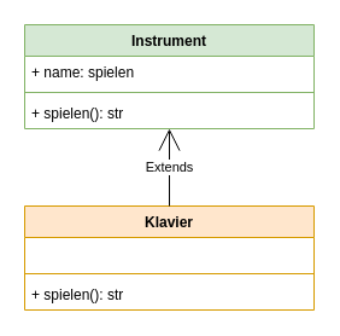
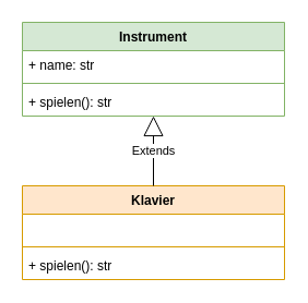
  <mxCell id="0" />
  <mxCell id="1" parent="0" />
  <mxCell id="2" value="Klavier" style="swimlane;fontStyle=1;align=center;verticalAlign=top;childLayout=stackLayout;horizontal=1;startSize=26;horizontalStack=0;resizeParent=1;resizeParentMax=0;resizeLast=0;collapsible=1;marginBottom=0;whiteSpace=wrap;html=1;fillColor=#ffe6cc;strokeColor=#d79b00;" parent="1" vertex="1"><mxGeometry x="20" y="170" width="240" height="86" as="geometry"><mxRectangle x="190" y="280" width="70" height="30" as="alternateBounds" /></mxGeometry></mxCell>
  <mxCell id="3" value="&amp;nbsp;" style="text;strokeColor=none;fillColor=none;align=left;verticalAlign=top;spacingLeft=4;spacingRight=4;overflow=hidden;rotatable=0;points=[[0,0.5],[1,0.5]];portConstraint=eastwest;whiteSpace=wrap;html=1;" parent="2" vertex="1"><mxGeometry y="26" width="240" height="26" as="geometry" /></mxCell>
  <mxCell id="4" value="" style="line;strokeWidth=1;fillColor=none;align=left;verticalAlign=middle;spacingTop=-1;spacingLeft=3;spacingRight=3;rotatable=0;labelPosition=right;points=[];portConstraint=eastwest;strokeColor=inherit;" parent="2" vertex="1"><mxGeometry y="52" width="240" height="8" as="geometry" /></mxCell>
  <mxCell id="5" value="+ spielen(): str" style="text;strokeColor=none;fillColor=none;align=left;verticalAlign=top;spacingLeft=4;spacingRight=4;overflow=hidden;rotatable=0;points=[[0,0.5],[1,0.5]];portConstraint=eastwest;whiteSpace=wrap;html=1;" parent="2" vertex="1"><mxGeometry y="60" width="240" height="26" as="geometry" /></mxCell>
- <mxCell id="6" value="Extends" style="endArrow=open;endSize=16;endFill=0;html=1;rounded=0;edgeStyle=orthogonalEdgeStyle;entryX=0.5;entryY=1;entryDx=0;entryDy=0;exitX=0.5;exitY=0;exitDx=0;exitDy=0;" parent="1" source="2" target="7" edge="1"><mxGeometry width="160" relative="1" as="geometry"><mxPoint x="100" y="350" as="sourcePoint" /><mxPoint x="140" y="266" as="targetPoint" /></mxGeometry></mxCell>
+ <mxCell id="6" value="Extends" style="endArrow=block;endSize=16;endFill=0;html=1;rounded=0;edgeStyle=orthogonalEdgeStyle;entryX=0.5;entryY=1;entryDx=0;entryDy=0;exitX=0.5;exitY=0;exitDx=0;exitDy=0;" parent="1" source="2" target="7" edge="1"><mxGeometry width="160" relative="1" as="geometry"><mxPoint x="100" y="350" as="sourcePoint" /><mxPoint x="140" y="266" as="targetPoint" /></mxGeometry></mxCell>
  <mxCell id="7" value="Instrument" style="swimlane;fontStyle=1;align=center;verticalAlign=top;childLayout=stackLayout;horizontal=1;startSize=26;horizontalStack=0;resizeParent=1;resizeParentMax=0;resizeLast=0;collapsible=1;marginBottom=0;whiteSpace=wrap;html=1;fillColor=#d5e8d4;strokeColor=#82b366;" parent="1" vertex="1"><mxGeometry x="20" y="20" width="240" height="86" as="geometry" /></mxCell>
- <mxCell id="8" value="&lt;div&gt;+ name: spielen&lt;/div&gt;" style="text;strokeColor=none;fillColor=none;align=left;verticalAlign=top;spacingLeft=4;spacingRight=4;overflow=hidden;rotatable=0;points=[[0,0.5],[1,0.5]];portConstraint=eastwest;whiteSpace=wrap;html=1;" parent="7" vertex="1"><mxGeometry y="26" width="240" height="26" as="geometry" /></mxCell>
+ <mxCell id="8" value="&lt;div&gt;+ name: str&lt;/div&gt;" style="text;strokeColor=none;fillColor=none;align=left;verticalAlign=top;spacingLeft=4;spacingRight=4;overflow=hidden;rotatable=0;points=[[0,0.5],[1,0.5]];portConstraint=eastwest;whiteSpace=wrap;html=1;" parent="7" vertex="1"><mxGeometry y="26" width="240" height="26" as="geometry" /></mxCell>
  <mxCell id="9" value="" style="line;strokeWidth=1;fillColor=none;align=left;verticalAlign=middle;spacingTop=-1;spacingLeft=3;spacingRight=3;rotatable=0;labelPosition=right;points=[];portConstraint=eastwest;strokeColor=inherit;" parent="7" vertex="1"><mxGeometry y="52" width="240" height="8" as="geometry" /></mxCell>
  <mxCell id="10" value="+ spielen(): str" style="text;strokeColor=none;fillColor=none;align=left;verticalAlign=top;spacingLeft=4;spacingRight=4;overflow=hidden;rotatable=0;points=[[0,0.5],[1,0.5]];portConstraint=eastwest;whiteSpace=wrap;html=1;" parent="7" vertex="1"><mxGeometry y="60" width="240" height="26" as="geometry" /></mxCell>
